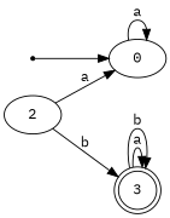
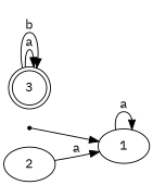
  digraph {
    fontname="IBM Plex Mono"
    rankdir=LR
    node [fontname="IBM Plex Mono"]
    edge [fontname="IBM Plex Mono"]
    inic [shape=point]
-   1 [label=0]
+   1
    2
    3 [shape=doublecircle]
    inic -> 1
    1 -> 1 [label=a]
    2 -> 1 [label=a]
-   2 -> 3 [label=b]
    3 -> 3 [label=a]
    3 -> 3 [label=b]
  }
